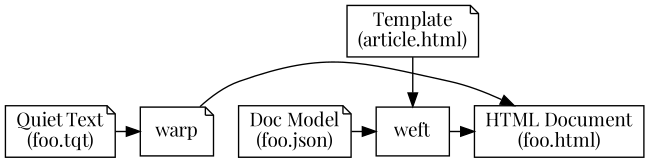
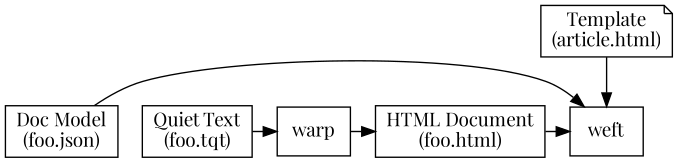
  digraph {
    fontname="Playfair Display"
    node [fontname="Playfair Display" shape=note]
    edge [fontname="Playfair Display"]
    "Template\n(article.html)"
-   "Quiet Text\n(foo.tqt)"
-   "Doc Model\n(foo.json)"
+   "Quiet Text\n(foo.tqt)" [shape=box]
+   "Doc Model\n(foo.json)" [shape=box]
    "HTML Document\n(foo.html)" [shape=box]
-   warp
+   warp [shape=box]
    weft [shape=box]
    subgraph sub_1 {
      rank=same
      "Template\n(article.html)"
    }
    subgraph sub_2 {
      rank=same
      "Quiet Text\n(foo.tqt)"
      "Doc Model\n(foo.json)"
      "HTML Document\n(foo.html)"
      warp
      weft
    }
    "Template\n(article.html)" -> weft
    "Quiet Text\n(foo.tqt)" -> warp
    "Doc Model\n(foo.json)" -> weft
    warp -> "HTML Document\n(foo.html)"
-   weft -> "HTML Document\n(foo.html)"
+   "HTML Document\n(foo.html)" -> weft
  }
